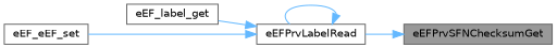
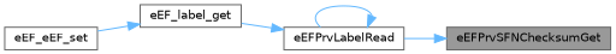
  digraph {
    rankdir=RL
    node [color=grey40 fillcolor=white fontname=Helvetica fontsize=10 shape=box style=filled]
    edge [color=steelblue1 dir=back fontname=Helvetica fontsize=10 labelfontname=Helvetica labelfontsize=10 style=solid]
    n1 [color=gray40 fillcolor=grey60 fontcolor=black height=0.2 label=eEFPrvSFNChecksumGet width=0.4]
    n2 [height=0.2 label=eEFPrvLabelRead width=0.4]
    n3 [height=0.2 label=eEF_label_get width=0.4]
    n4 [height=0.2 label=eEF_eEF_set width=0.4]
    n1 -> n2
    n2 -> n2
    n2 -> n3
-   n2 -> n4
+   n3 -> n4
  }
